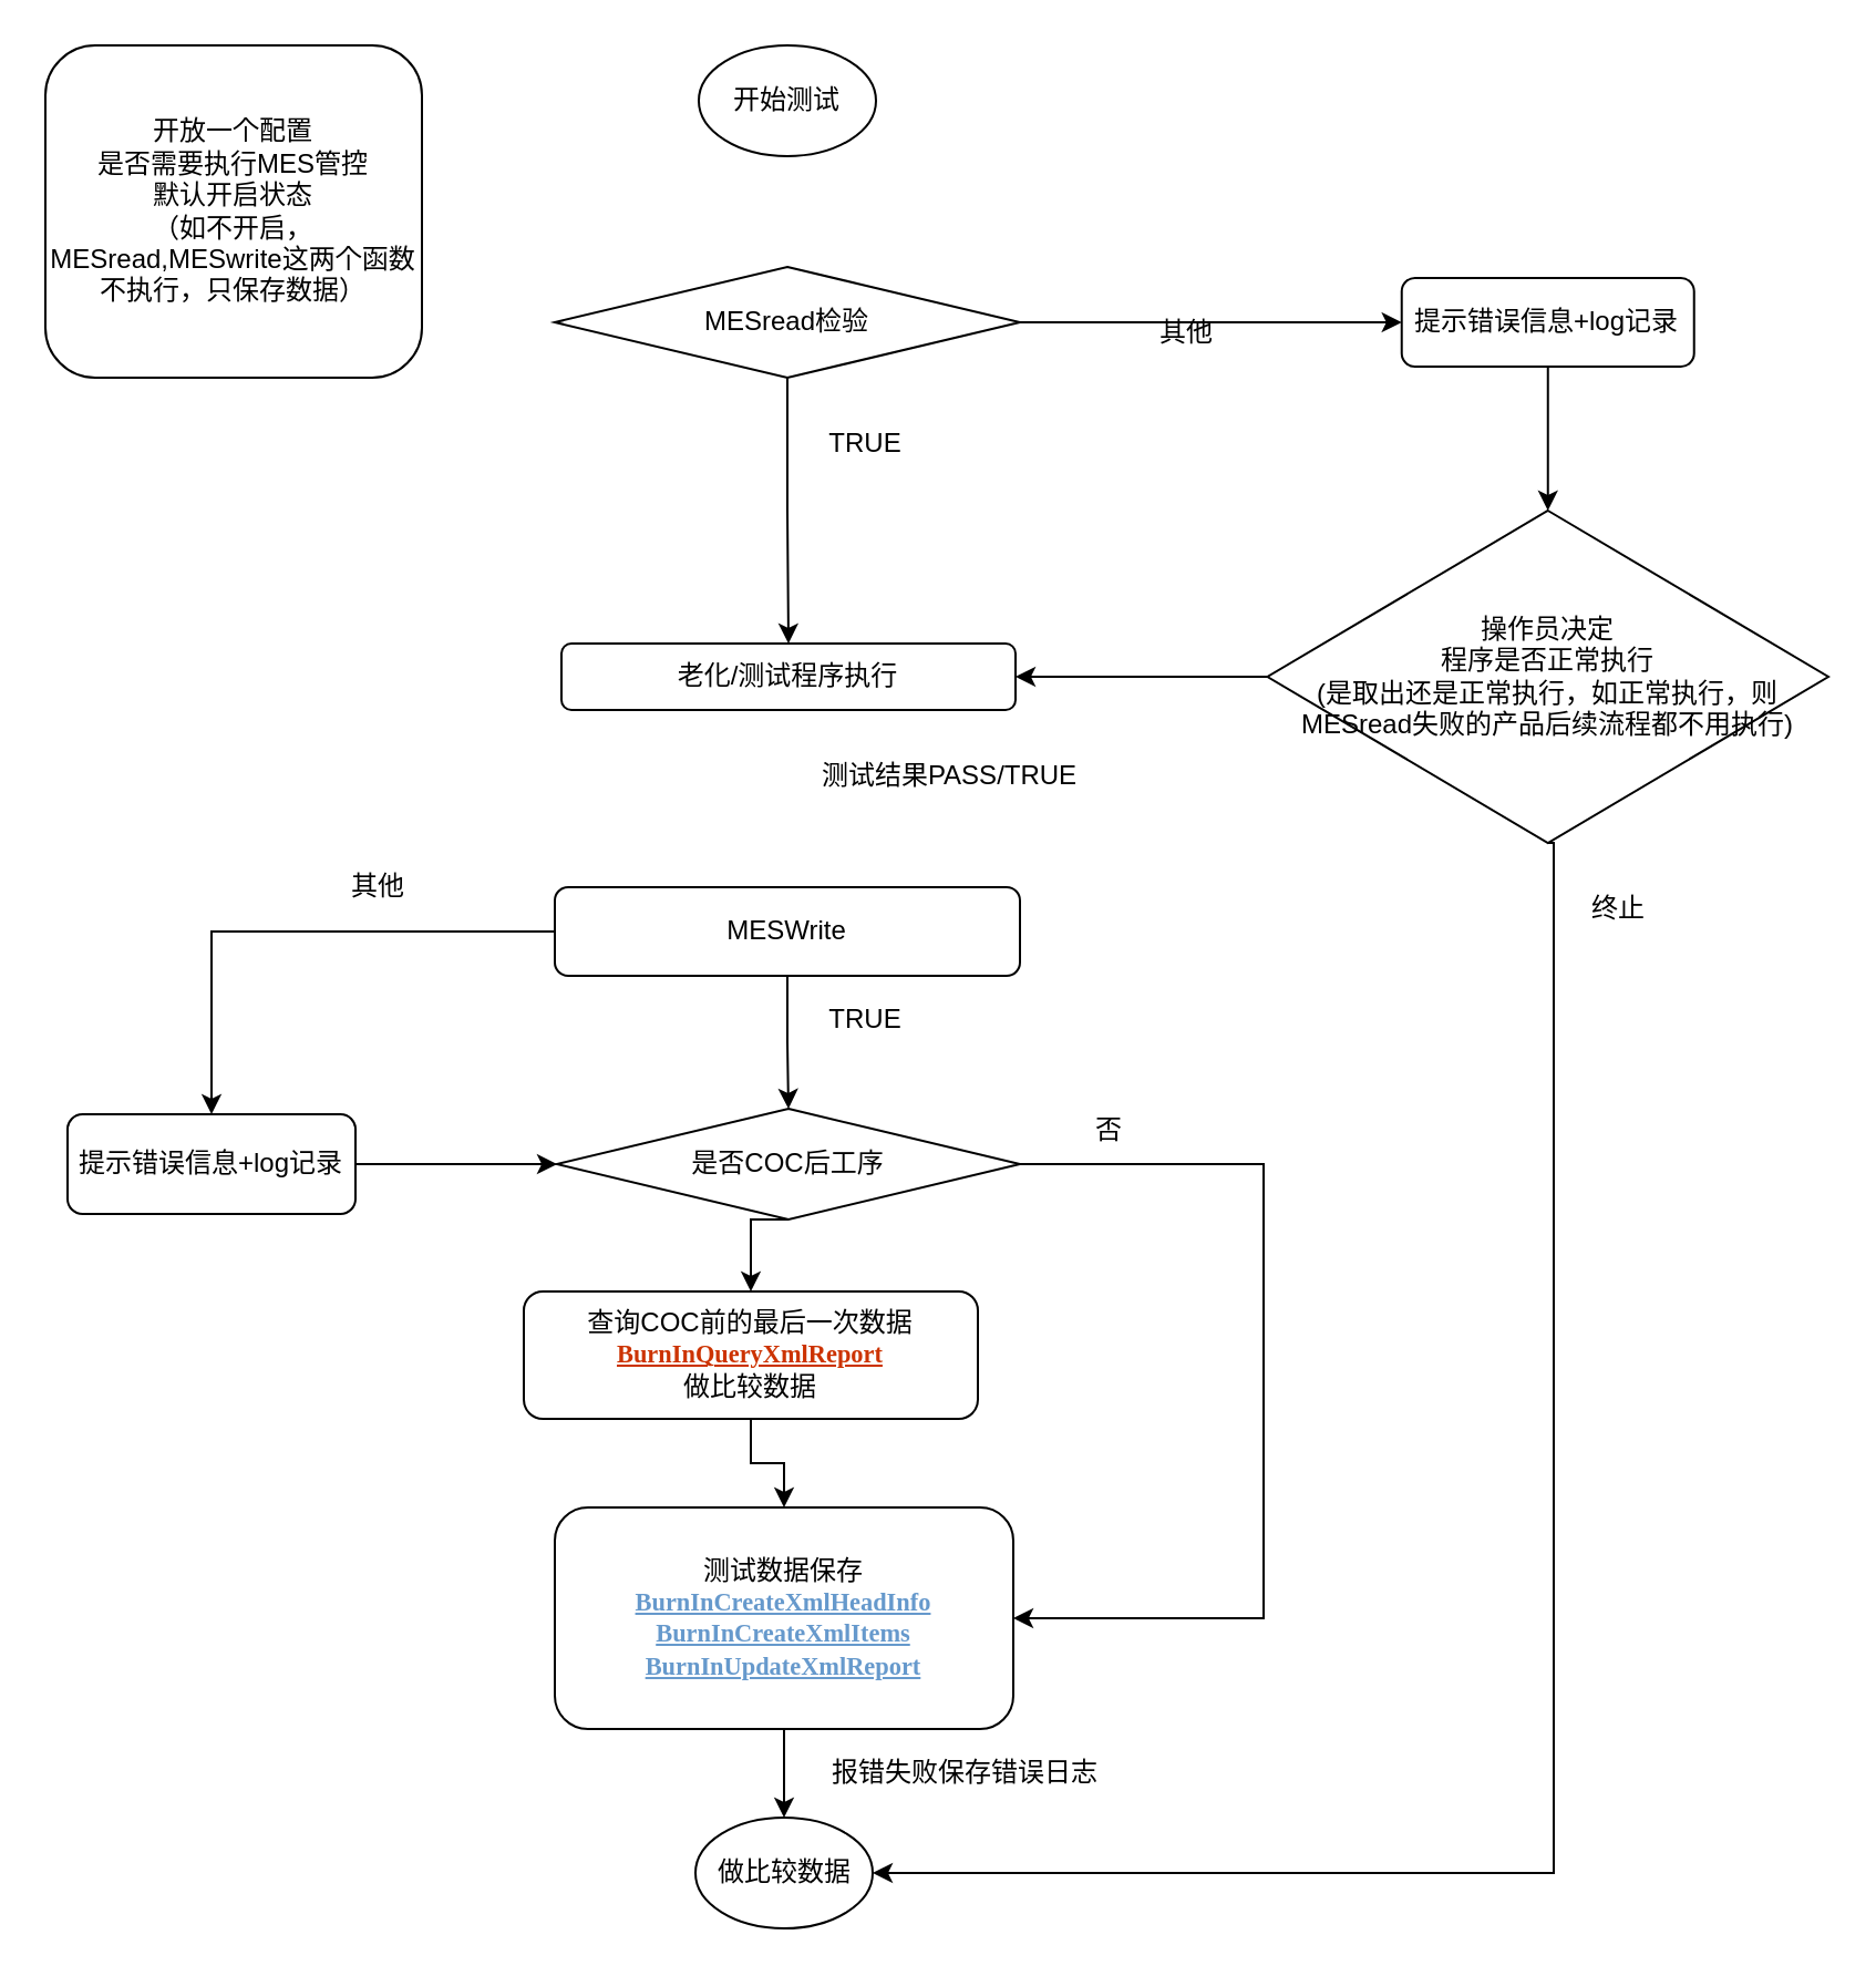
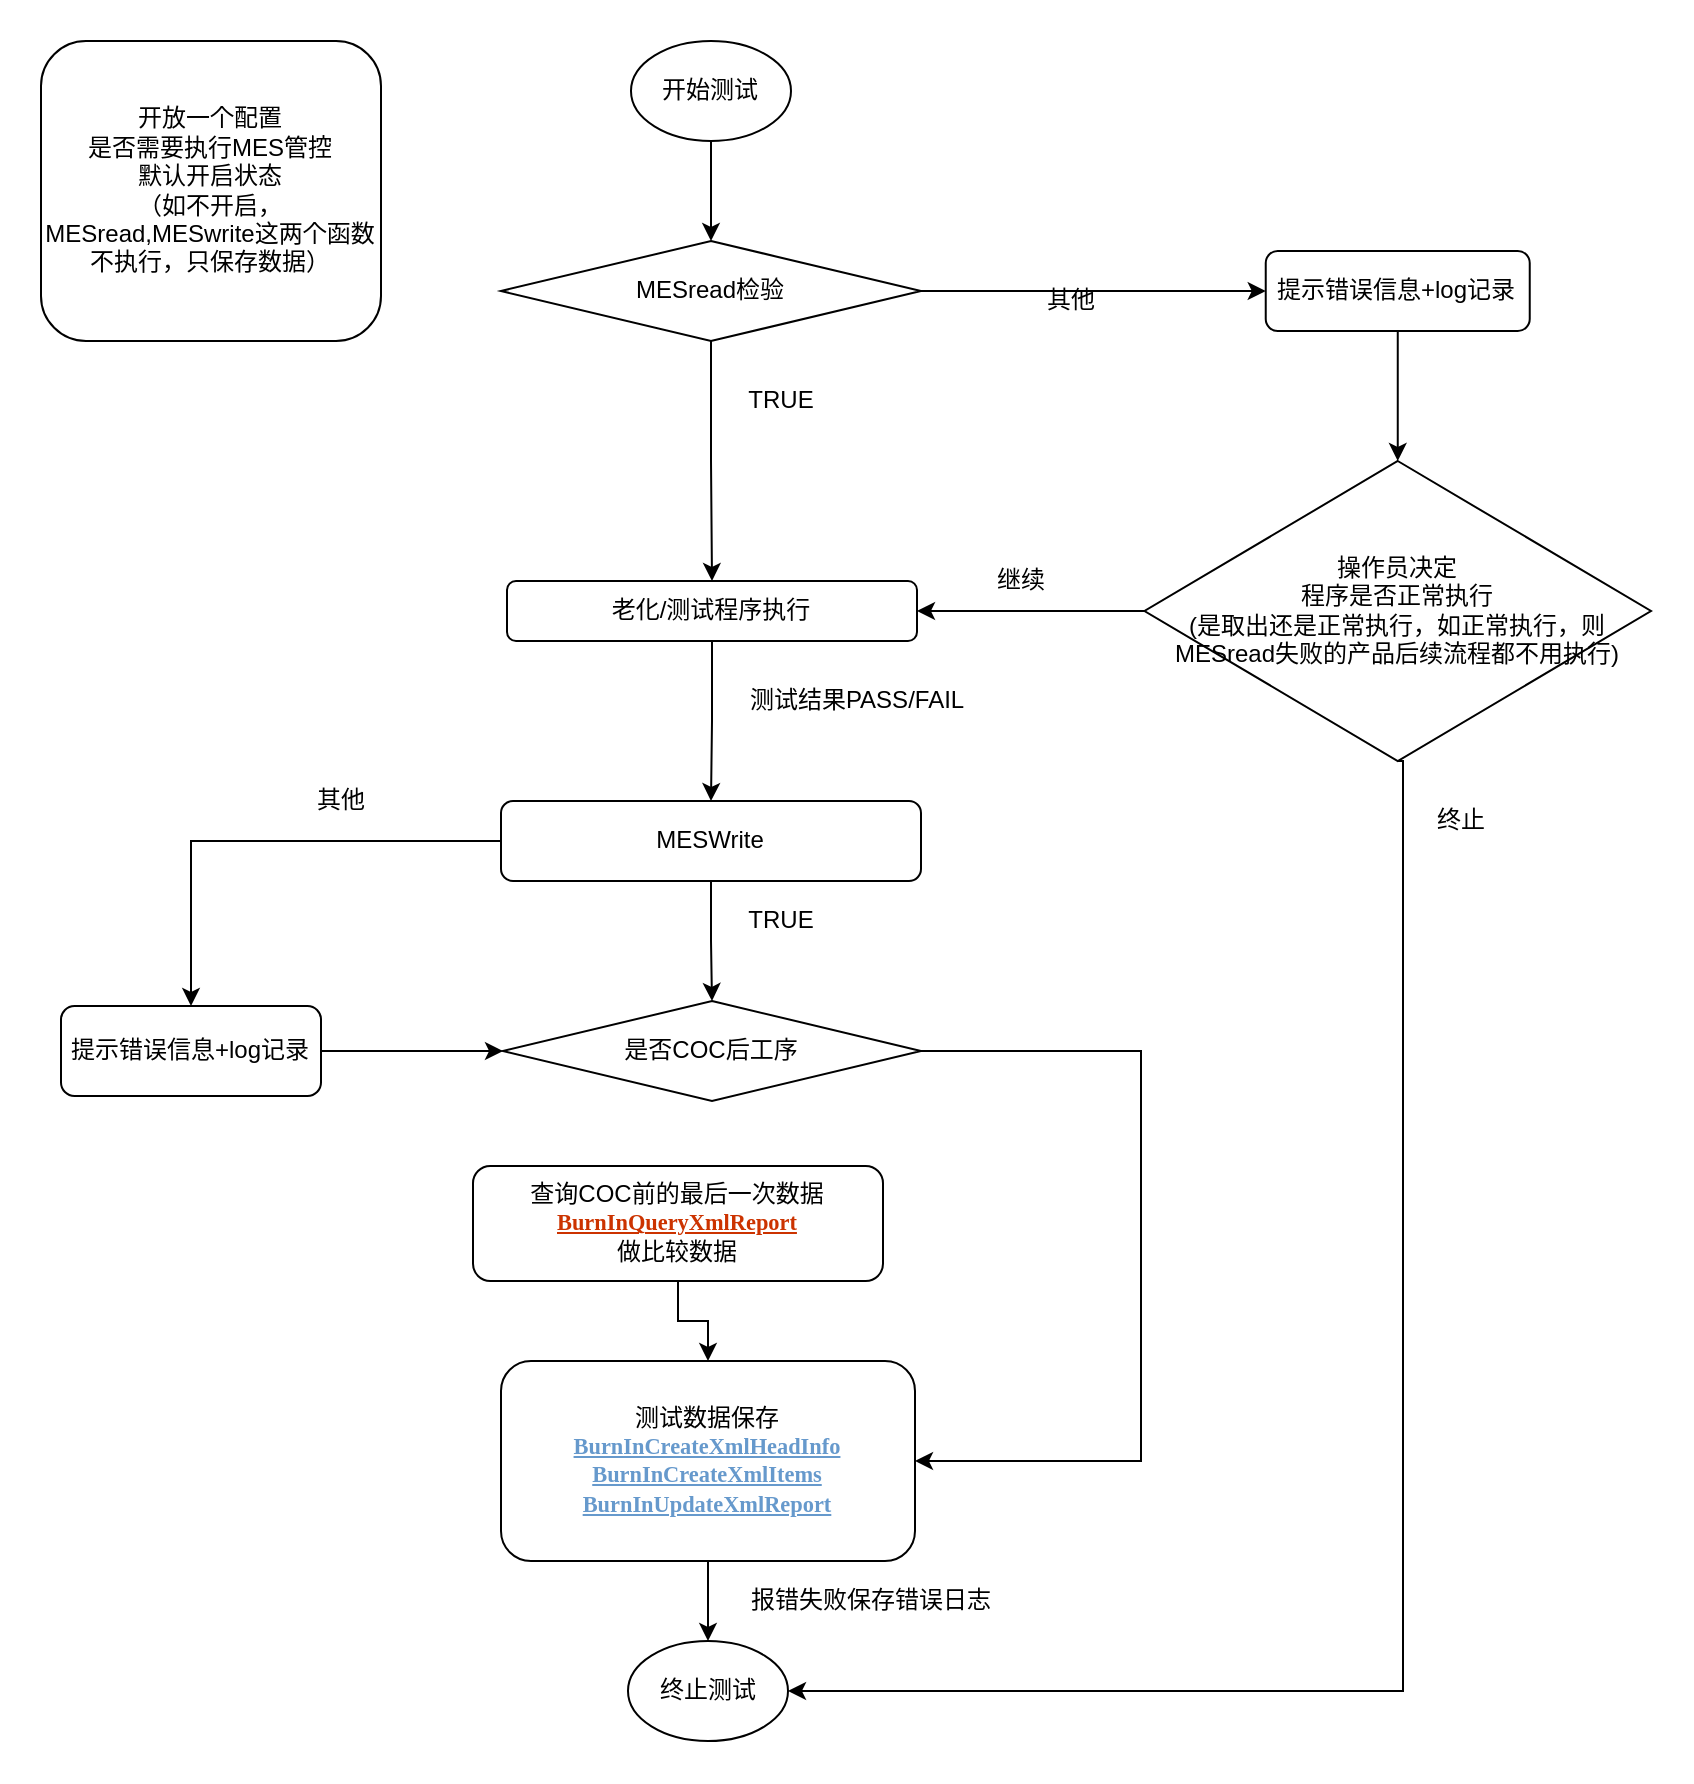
  <mxCell id="0" />
  <mxCell id="1" parent="0" />
+ <mxCell id="2" style="edgeStyle=orthogonalEdgeStyle;rounded=0;orthogonalLoop=1;jettySize=auto;html=1;exitX=0.5;exitY=1;exitDx=0;exitDy=0;entryX=0.5;entryY=0;entryDx=0;entryDy=0;" edge="1" parent="1" source="3" target="6"><mxGeometry relative="1" as="geometry" /></mxCell>
  <mxCell id="3" value="开始测试" style="ellipse;whiteSpace=wrap;html=1;" vertex="1" parent="1"><mxGeometry x="315" y="20" width="80" height="50" as="geometry" /></mxCell>
  <mxCell id="4" style="edgeStyle=orthogonalEdgeStyle;rounded=0;orthogonalLoop=1;jettySize=auto;html=1;entryX=0.5;entryY=0;entryDx=0;entryDy=0;" edge="1" parent="1" source="6" target="8"><mxGeometry relative="1" as="geometry" /></mxCell>
  <mxCell id="5" style="edgeStyle=orthogonalEdgeStyle;rounded=0;orthogonalLoop=1;jettySize=auto;html=1;exitX=1;exitY=0.5;exitDx=0;exitDy=0;entryX=0;entryY=0.5;entryDx=0;entryDy=0;" edge="1" parent="1" source="6" target="16"><mxGeometry relative="1" as="geometry" /></mxCell>
  <mxCell id="6" value="MESread检验" style="rhombus;whiteSpace=wrap;html=1;" vertex="1" parent="1"><mxGeometry x="250" y="120" width="210" height="50" as="geometry" /></mxCell>
+ <mxCell id="7" style="edgeStyle=orthogonalEdgeStyle;rounded=0;orthogonalLoop=1;jettySize=auto;html=1;exitX=0.5;exitY=1;exitDx=0;exitDy=0;entryX=0.5;entryY=0;entryDx=0;entryDy=0;" edge="1" parent="1" source="8" target="11"><mxGeometry relative="1" as="geometry" /></mxCell>
  <mxCell id="8" value="老化/测试程序执行" style="rounded=1;whiteSpace=wrap;html=1;" vertex="1" parent="1"><mxGeometry x="253" y="290" width="205" height="30" as="geometry" /></mxCell>
  <mxCell id="9" style="edgeStyle=orthogonalEdgeStyle;rounded=0;orthogonalLoop=1;jettySize=auto;html=1;exitX=0;exitY=0.5;exitDx=0;exitDy=0;entryX=0.5;entryY=0;entryDx=0;entryDy=0;" edge="1" parent="1" source="11" target="21"><mxGeometry relative="1" as="geometry" /></mxCell>
  <mxCell id="10" style="edgeStyle=orthogonalEdgeStyle;rounded=0;orthogonalLoop=1;jettySize=auto;html=1;exitX=0.5;exitY=1;exitDx=0;exitDy=0;" edge="1" parent="1" source="11" target="24"><mxGeometry relative="1" as="geometry" /></mxCell>
  <mxCell id="11" value="MESWrite" style="whiteSpace=wrap;html=1;rounded=1;" vertex="1" parent="1"><mxGeometry x="250" y="400" width="210" height="40" as="geometry" /></mxCell>
  <mxCell id="12" style="edgeStyle=orthogonalEdgeStyle;rounded=0;orthogonalLoop=1;jettySize=auto;html=1;exitX=0.5;exitY=1;exitDx=0;exitDy=0;entryX=0.5;entryY=0;entryDx=0;entryDy=0;" edge="1" parent="1" source="13" target="14"><mxGeometry relative="1" as="geometry" /></mxCell>
  <mxCell id="13" value="测试数据保存&lt;br&gt;&lt;a href=&quot;http://192.168.6.5:9001/webservices/mestrace/meswebservice.asmx?op=BurnInCreateXmlHeadInfo&quot; style=&quot;color: rgb(102 , 153 , 204) ; font-weight: bold ; font-family: &amp;#34;verdana&amp;#34; ; font-size: 11.2px ; text-align: left ; background-color: rgb(255 , 255 , 255)&quot;&gt;BurnInCreateXmlHeadInfo&lt;/a&gt;&lt;br&gt;&lt;a href=&quot;http://192.168.6.5:9001/webservices/mestrace/meswebservice.asmx?op=BurnInCreateXmlItems&quot; style=&quot;color: rgb(102 , 153 , 204) ; font-weight: bold ; font-family: &amp;#34;verdana&amp;#34; ; font-size: 11.2px ; text-align: left ; background-color: rgb(255 , 255 , 255)&quot;&gt;BurnInCreateXmlItems&lt;/a&gt;&lt;br&gt;&lt;a href=&quot;http://192.168.6.5:9001/webservices/mestrace/meswebservice.asmx?op=BurnInUpdateXmlReport&quot; style=&quot;color: rgb(102 , 153 , 204) ; font-weight: bold ; font-family: &amp;#34;verdana&amp;#34; ; font-size: 11.2px ; text-align: left ; background-color: rgb(255 , 255 , 255)&quot;&gt;BurnInUpdateXmlReport&lt;/a&gt;" style="rounded=1;whiteSpace=wrap;html=1;" vertex="1" parent="1"><mxGeometry x="250" y="680" width="207" height="100" as="geometry" /></mxCell>
- <mxCell id="14" value="做比较数据" style="ellipse;whiteSpace=wrap;html=1;" vertex="1" parent="1"><mxGeometry x="313.5" y="820" width="80" height="50" as="geometry" /></mxCell>
+ <mxCell id="14" value="终止测试" style="ellipse;whiteSpace=wrap;html=1;" vertex="1" parent="1"><mxGeometry x="313.5" y="820" width="80" height="50" as="geometry" /></mxCell>
  <mxCell id="15" style="edgeStyle=orthogonalEdgeStyle;rounded=0;orthogonalLoop=1;jettySize=auto;html=1;entryX=0.5;entryY=0;entryDx=0;entryDy=0;" edge="1" parent="1" source="16" target="33"><mxGeometry relative="1" as="geometry" /></mxCell>
  <mxCell id="16" value="提示错误信息+log记录" style="rounded=1;whiteSpace=wrap;html=1;" vertex="1" parent="1"><mxGeometry x="632.37" y="125" width="132" height="40" as="geometry" /></mxCell>
  <mxCell id="17" value="TRUE&lt;br&gt;" style="text;html=1;align=center;verticalAlign=middle;resizable=0;points=[];autosize=1;" vertex="1" parent="1"><mxGeometry x="365" y="190" width="50" height="20" as="geometry" /></mxCell>
  <mxCell id="18" value="其他" style="text;html=1;align=center;verticalAlign=middle;resizable=0;points=[];autosize=1;" vertex="1" parent="1"><mxGeometry x="515" y="140" width="40" height="20" as="geometry" /></mxCell>
- <mxCell id="19" value="测试结果PASS/TRUE" style="text;html=1;align=center;verticalAlign=middle;resizable=0;points=[];autosize=1;" vertex="1" parent="1"><mxGeometry x="368" y="340" width="120" height="20" as="geometry" /></mxCell>
+ <mxCell id="19" value="测试结果PASS/FAIL" style="text;html=1;align=center;verticalAlign=middle;resizable=0;points=[];autosize=1;" vertex="1" parent="1"><mxGeometry x="368" y="340" width="120" height="20" as="geometry" /></mxCell>
  <mxCell id="20" style="edgeStyle=orthogonalEdgeStyle;rounded=0;orthogonalLoop=1;jettySize=auto;html=1;entryX=0;entryY=0.5;entryDx=0;entryDy=0;" edge="1" parent="1" source="21" target="24"><mxGeometry relative="1" as="geometry" /></mxCell>
  <mxCell id="21" value="提示错误信息+log记录" style="rounded=1;whiteSpace=wrap;html=1;" vertex="1" parent="1"><mxGeometry x="30" y="502.5" width="130" height="45" as="geometry" /></mxCell>
- <mxCell id="22" style="edgeStyle=orthogonalEdgeStyle;rounded=0;orthogonalLoop=1;jettySize=auto;html=1;exitX=0.5;exitY=1;exitDx=0;exitDy=0;entryX=0.5;entryY=0;entryDx=0;entryDy=0;" edge="1" parent="1" source="24" target="26"><mxGeometry relative="1" as="geometry" /></mxCell>
  <mxCell id="23" style="edgeStyle=orthogonalEdgeStyle;rounded=0;orthogonalLoop=1;jettySize=auto;html=1;exitX=1;exitY=0.5;exitDx=0;exitDy=0;entryX=1;entryY=0.5;entryDx=0;entryDy=0;" edge="1" parent="1" source="24" target="13"><mxGeometry relative="1" as="geometry"><Array as="points"><mxPoint x="570" y="525" /><mxPoint x="570" y="730" /></Array></mxGeometry></mxCell>
  <mxCell id="24" value="是否COC后工序" style="rhombus;whiteSpace=wrap;html=1;" vertex="1" parent="1"><mxGeometry x="251" y="500" width="209" height="50" as="geometry" /></mxCell>
  <mxCell id="25" style="edgeStyle=orthogonalEdgeStyle;rounded=0;orthogonalLoop=1;jettySize=auto;html=1;exitX=0.5;exitY=1;exitDx=0;exitDy=0;entryX=0.5;entryY=0;entryDx=0;entryDy=0;" edge="1" parent="1" source="26" target="13"><mxGeometry relative="1" as="geometry" /></mxCell>
  <mxCell id="26" value="查询COC前的最后一次数据&lt;br&gt;&lt;a href=&quot;http://192.168.6.5:9001/webservices/mestrace/meswebservice.asmx?op=BurnInQueryXmlReport&quot; style=&quot;color: rgb(204 , 51 , 0) ; font-weight: bold ; font-family: &amp;#34;verdana&amp;#34; ; font-size: 11.2px ; text-align: left ; background-color: rgb(255 , 255 , 255)&quot;&gt;BurnInQueryXmlReport&lt;/a&gt;&lt;br&gt;做比较数据" style="rounded=1;whiteSpace=wrap;html=1;" vertex="1" parent="1"><mxGeometry x="236" y="582.5" width="205" height="57.5" as="geometry" /></mxCell>
  <mxCell id="27" value="TRUE" style="text;html=1;align=center;verticalAlign=middle;resizable=0;points=[];autosize=1;" vertex="1" parent="1"><mxGeometry x="365" y="450" width="50" height="20" as="geometry" /></mxCell>
  <mxCell id="28" value="其他" style="text;html=1;align=center;verticalAlign=middle;resizable=0;points=[];autosize=1;" vertex="1" parent="1"><mxGeometry x="150" y="390" width="40" height="20" as="geometry" /></mxCell>
  <mxCell id="29" value="报错失败保存错误日志" style="text;html=1;align=center;verticalAlign=middle;resizable=0;points=[];autosize=1;" vertex="1" parent="1"><mxGeometry x="365" y="790" width="140" height="20" as="geometry" /></mxCell>
- <mxCell id="30" value="否" style="text;html=1;align=center;verticalAlign=middle;resizable=0;points=[];autosize=1;" vertex="1" parent="1"><mxGeometry x="485" y="500" width="30" height="20" as="geometry" /></mxCell>
  <mxCell id="31" style="edgeStyle=orthogonalEdgeStyle;rounded=0;orthogonalLoop=1;jettySize=auto;html=1;exitX=0;exitY=0.5;exitDx=0;exitDy=0;entryX=1;entryY=0.5;entryDx=0;entryDy=0;" edge="1" parent="1" source="33" target="8"><mxGeometry relative="1" as="geometry" /></mxCell>
  <mxCell id="32" style="edgeStyle=orthogonalEdgeStyle;rounded=0;orthogonalLoop=1;jettySize=auto;html=1;exitX=0.5;exitY=1;exitDx=0;exitDy=0;" edge="1" parent="1" source="33" target="14"><mxGeometry relative="1" as="geometry"><Array as="points"><mxPoint x="701" y="845" /></Array></mxGeometry></mxCell>
  <mxCell id="33" value="操作员决定&lt;br&gt;程序是否正常执行&lt;br&gt;(是取出还是正常执行，如正常执行，则MESread失败的产品后续流程都不用执行)" style="rhombus;whiteSpace=wrap;html=1;" vertex="1" parent="1"><mxGeometry x="571.75" y="230" width="253.25" height="150" as="geometry" /></mxCell>
+ <mxCell id="34" value="继续" style="text;html=1;align=center;verticalAlign=middle;resizable=0;points=[];autosize=1;" vertex="1" parent="1"><mxGeometry x="490" y="280" width="40" height="20" as="geometry" /></mxCell>
  <mxCell id="35" value="终止" style="text;html=1;align=center;verticalAlign=middle;resizable=0;points=[];autosize=1;" vertex="1" parent="1"><mxGeometry x="710" y="400" width="40" height="20" as="geometry" /></mxCell>
  <mxCell id="36" value="开放一个配置&lt;br&gt;是否需要执行MES管控&lt;br&gt;默认开启状态&lt;br&gt;（如不开启，MESread,MESwrite这两个函数不执行，只保存数据）" style="rounded=1;whiteSpace=wrap;html=1;" vertex="1" parent="1"><mxGeometry x="20" y="20" width="170" height="150" as="geometry" /></mxCell>
